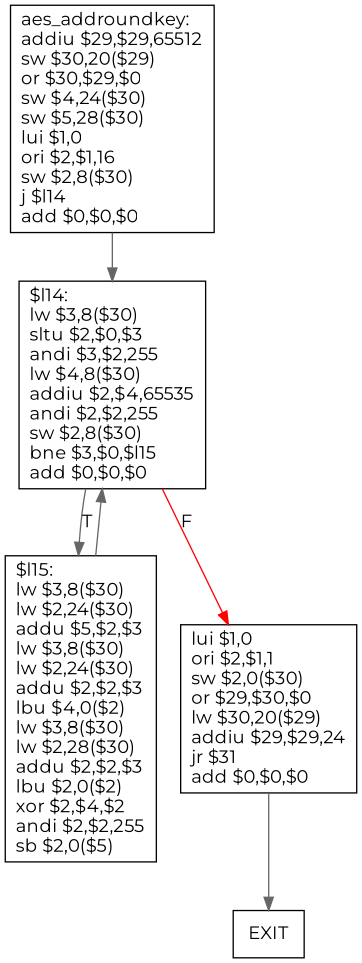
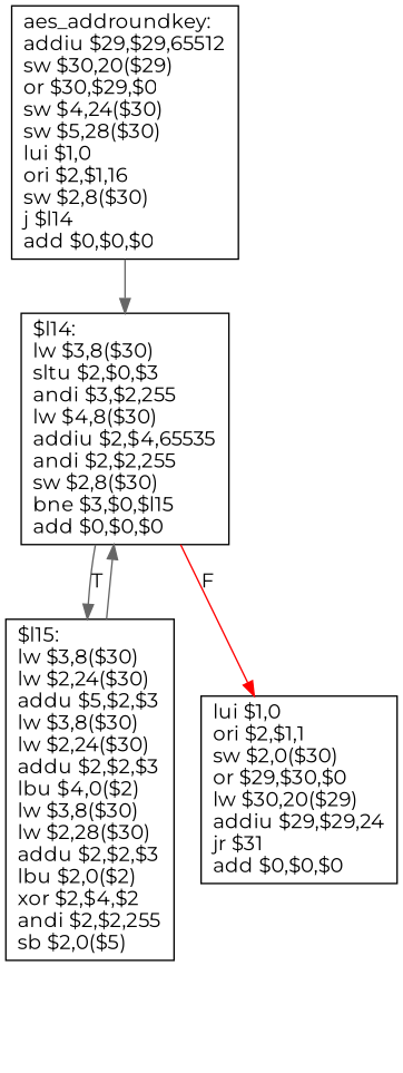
  digraph {
    fontname=Montserrat
    node [shape=box fontname=Montserrat]
    edge [style=filled color=gray40 fontname=Montserrat]
    n1 [label="aes_addroundkey:\laddiu $29,$29,65512\lsw $30,20($29)\lor $30,$29,$0\lsw $4,24($30)\lsw $5,28($30)\llui $1,0\lori $2,$1,16\lsw $2,8($30)\lj $l14\ladd $0,$0,$0\l"]
    n2 [label="$l14:\llw $3,8($30)\lsltu $2,$0,$3\landi $3,$2,255\llw $4,8($30)\laddiu $2,$4,65535\landi $2,$2,255\lsw $2,8($30)\lbne $3,$0,$l15\ladd $0,$0,$0\l"]
    n3 [label="$l15:\llw $3,8($30)\llw $2,24($30)\laddu $5,$2,$3\llw $3,8($30)\llw $2,24($30)\laddu $2,$2,$3\llbu $4,0($2)\llw $3,8($30)\llw $2,28($30)\laddu $2,$2,$3\llbu $2,0($2)\lxor $2,$4,$2\landi $2,$2,255\lsb $2,0($5)\l"]
    n4 [label="lui $1,0\lori $2,$1,1\lsw $2,0($30)\lor $29,$30,$0\llw $30,20($29)\laddiu $29,$29,24\ljr $31\ladd $0,$0,$0\l"]
-   EXIT
    n1 -> n2
    n2 -> n3 [label=T]
    n2 -> n4 [label=F color=red]
    n3 -> n2
-   n4 -> EXIT
  }
